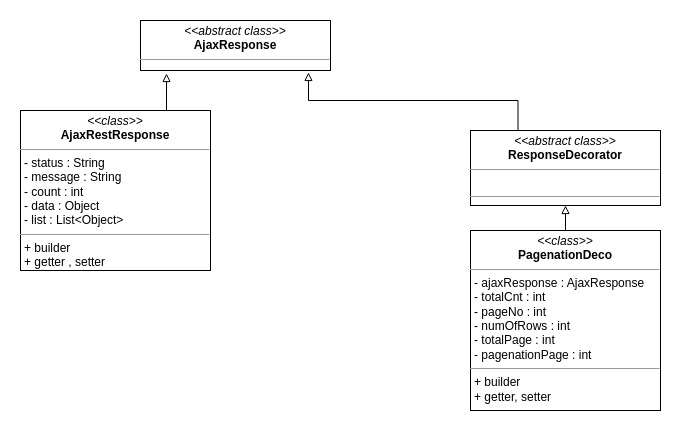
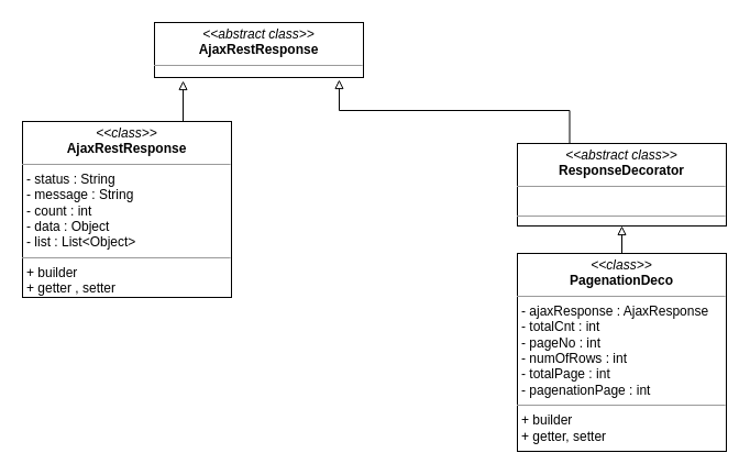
  <mxCell id="0" />
  <mxCell id="1" parent="0" />
- <mxCell id="2" value="&lt;p style=&quot;margin: 0px ; margin-top: 4px ; text-align: center&quot;&gt;&lt;i&gt;&amp;lt;&amp;lt;abstract class&amp;gt;&amp;gt;&lt;/i&gt;&lt;br&gt;&lt;b&gt;AjaxResponse&lt;/b&gt;&lt;/p&gt;&lt;hr size=&quot;1&quot;&gt;&lt;p style=&quot;margin: 0px ; margin-left: 4px&quot;&gt;&lt;br&gt;&lt;/p&gt;&lt;hr size=&quot;1&quot;&gt;&lt;p style=&quot;margin: 0px ; margin-left: 4px&quot;&gt;&lt;br&gt;&lt;/p&gt;" style="verticalAlign=top;align=left;overflow=fill;fontSize=12;fontFamily=Helvetica;html=1;" vertex="1" parent="1"><mxGeometry x="140" y="20" width="190" height="50" as="geometry" /></mxCell>
+ <mxCell id="2" value="&lt;p style=&quot;margin: 0px ; margin-top: 4px ; text-align: center&quot;&gt;&lt;i&gt;&amp;lt;&amp;lt;abstract class&amp;gt;&amp;gt;&lt;/i&gt;&lt;br&gt;&lt;b&gt;AjaxRestResponse&lt;/b&gt;&lt;/p&gt;&lt;hr size=&quot;1&quot;&gt;&lt;p style=&quot;margin: 0px ; margin-left: 4px&quot;&gt;&lt;br&gt;&lt;/p&gt;&lt;hr size=&quot;1&quot;&gt;&lt;p style=&quot;margin: 0px ; margin-left: 4px&quot;&gt;&lt;br&gt;&lt;/p&gt;" style="verticalAlign=top;align=left;overflow=fill;fontSize=12;fontFamily=Helvetica;html=1;" vertex="1" parent="1"><mxGeometry x="140" y="20" width="190" height="50" as="geometry" /></mxCell>
  <mxCell id="3" style="edgeStyle=orthogonalEdgeStyle;rounded=0;orthogonalLoop=1;jettySize=auto;html=1;exitX=0.25;exitY=0;exitDx=0;exitDy=0;entryX=0.884;entryY=1.04;entryDx=0;entryDy=0;entryPerimeter=0;endArrow=block;endFill=0;" edge="1" parent="1" source="4" target="2"><mxGeometry relative="1" as="geometry" /></mxCell>
  <mxCell id="4" value="&lt;p style=&quot;margin: 0px ; margin-top: 4px ; text-align: center&quot;&gt;&lt;i&gt;&amp;lt;&amp;lt;abstract class&amp;gt;&amp;gt;&lt;/i&gt;&lt;br&gt;&lt;b&gt;ResponseDecorator&lt;/b&gt;&lt;/p&gt;&lt;hr size=&quot;1&quot;&gt;&lt;p style=&quot;margin: 0px ; margin-left: 4px&quot;&gt;&lt;br&gt;&lt;/p&gt;&lt;hr size=&quot;1&quot;&gt;&lt;p style=&quot;margin: 0px ; margin-left: 4px&quot;&gt;&lt;br&gt;&lt;/p&gt;" style="verticalAlign=top;align=left;overflow=fill;fontSize=12;fontFamily=Helvetica;html=1;" vertex="1" parent="1"><mxGeometry x="470" y="130" width="190" height="75" as="geometry" /></mxCell>
  <mxCell id="5" style="edgeStyle=orthogonalEdgeStyle;rounded=0;orthogonalLoop=1;jettySize=auto;html=1;exitX=0.75;exitY=0;exitDx=0;exitDy=0;entryX=0.137;entryY=1.06;entryDx=0;entryDy=0;entryPerimeter=0;endArrow=block;endFill=0;" edge="1" parent="1" source="6" target="2"><mxGeometry relative="1" as="geometry" /></mxCell>
  <mxCell id="6" value="&lt;p style=&quot;margin: 0px ; margin-top: 4px ; text-align: center&quot;&gt;&lt;i&gt;&amp;lt;&amp;lt;class&amp;gt;&amp;gt;&lt;/i&gt;&lt;br&gt;&lt;b&gt;AjaxRestResponse&lt;/b&gt;&lt;/p&gt;&lt;hr size=&quot;1&quot;&gt;&lt;p style=&quot;margin: 0px ; margin-left: 4px&quot;&gt;- status : String&lt;br&gt;- message : String&lt;/p&gt;&lt;p style=&quot;margin: 0px ; margin-left: 4px&quot;&gt;- count : int&lt;/p&gt;&lt;p style=&quot;margin: 0px ; margin-left: 4px&quot;&gt;- data : Object&lt;/p&gt;&lt;p style=&quot;margin: 0px ; margin-left: 4px&quot;&gt;- list : List&amp;lt;Object&amp;gt;&lt;/p&gt;&lt;hr size=&quot;1&quot;&gt;&lt;p style=&quot;margin: 0px ; margin-left: 4px&quot;&gt;+ builder&lt;/p&gt;&lt;p style=&quot;margin: 0px ; margin-left: 4px&quot;&gt;+ getter , setter&lt;/p&gt;" style="verticalAlign=top;align=left;overflow=fill;fontSize=12;fontFamily=Helvetica;html=1;" vertex="1" parent="1"><mxGeometry x="20" y="110" width="190" height="160" as="geometry" /></mxCell>
  <mxCell id="7" style="edgeStyle=orthogonalEdgeStyle;rounded=0;orthogonalLoop=1;jettySize=auto;html=1;exitX=0.5;exitY=0;exitDx=0;exitDy=0;entryX=0.5;entryY=1;entryDx=0;entryDy=0;endArrow=block;endFill=0;" edge="1" parent="1" source="8" target="4"><mxGeometry relative="1" as="geometry" /></mxCell>
  <mxCell id="8" value="&lt;p style=&quot;margin: 0px ; margin-top: 4px ; text-align: center&quot;&gt;&lt;i&gt;&amp;lt;&amp;lt;class&amp;gt;&amp;gt;&lt;/i&gt;&lt;br&gt;&lt;b&gt;PagenationDeco&lt;/b&gt;&lt;/p&gt;&lt;hr size=&quot;1&quot;&gt;&lt;p style=&quot;margin: 0px ; margin-left: 4px&quot;&gt;- ajaxResponse : AjaxResponse&lt;/p&gt;&lt;p style=&quot;margin: 0px ; margin-left: 4px&quot;&gt;- totalCnt : int&lt;br&gt;- pageNo : int&lt;/p&gt;&lt;p style=&quot;margin: 0px ; margin-left: 4px&quot;&gt;- numOfRows : int&lt;/p&gt;&lt;p style=&quot;margin: 0px ; margin-left: 4px&quot;&gt;- totalPage : int&lt;/p&gt;&lt;p style=&quot;margin: 0px ; margin-left: 4px&quot;&gt;- pagenationPage : int&lt;/p&gt;&lt;hr size=&quot;1&quot;&gt;&lt;p style=&quot;margin: 0px ; margin-left: 4px&quot;&gt;+ builder&lt;/p&gt;&lt;p style=&quot;margin: 0px ; margin-left: 4px&quot;&gt;+ getter, setter&lt;/p&gt;" style="verticalAlign=top;align=left;overflow=fill;fontSize=12;fontFamily=Helvetica;html=1;" vertex="1" parent="1"><mxGeometry x="470" y="230" width="190" height="180" as="geometry" /></mxCell>
